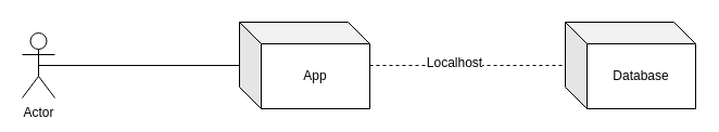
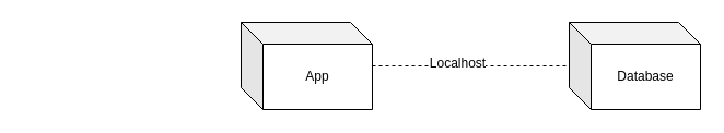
  <mxCell id="0" />
  <mxCell id="1" parent="0" />
- <mxCell id="2" value="Actor" style="shape=umlActor;verticalLabelPosition=bottom;labelBackgroundColor=#ffffff;verticalAlign=top;html=1;outlineConnect=0;" vertex="1" parent="1"><mxGeometry x="20" y="30" width="30" height="60" as="geometry" /></mxCell>
  <mxCell id="3" value="App" style="shape=cube;whiteSpace=wrap;html=1;boundedLbl=1;backgroundOutline=1;darkOpacity=0.05;darkOpacity2=0.1;" vertex="1" parent="1"><mxGeometry x="220" y="20" width="120" height="80" as="geometry" /></mxCell>
  <mxCell id="4" value="Database" style="shape=cube;whiteSpace=wrap;html=1;boundedLbl=1;backgroundOutline=1;darkOpacity=0.05;darkOpacity2=0.1;" vertex="1" parent="1"><mxGeometry x="520" y="20" width="120" height="80" as="geometry" /></mxCell>
- <mxCell id="5" value="" style="endArrow=none;html=1;exitX=0.5;exitY=0.5;exitDx=0;exitDy=0;exitPerimeter=0;" edge="1" parent="1" source="2" target="3"><mxGeometry width="50" height="50" relative="1" as="geometry"><mxPoint x="90" y="80" as="sourcePoint" /><mxPoint x="140" y="30" as="targetPoint" /></mxGeometry></mxCell>
  <mxCell id="6" value="" style="endArrow=none;html=1;dashed=1;" edge="1" parent="1" source="3" target="4"><mxGeometry width="50" height="50" relative="1" as="geometry"><mxPoint x="180" y="200" as="sourcePoint" /><mxPoint x="230" y="150" as="targetPoint" /></mxGeometry></mxCell>
  <mxCell id="7" value="Localhost&lt;br&gt;" style="text;html=1;resizable=0;points=[];align=center;verticalAlign=middle;labelBackgroundColor=#ffffff;" vertex="1" connectable="0" parent="6"><mxGeometry x="-0.142" y="3" relative="1" as="geometry"><mxPoint as="offset" /></mxGeometry></mxCell>
